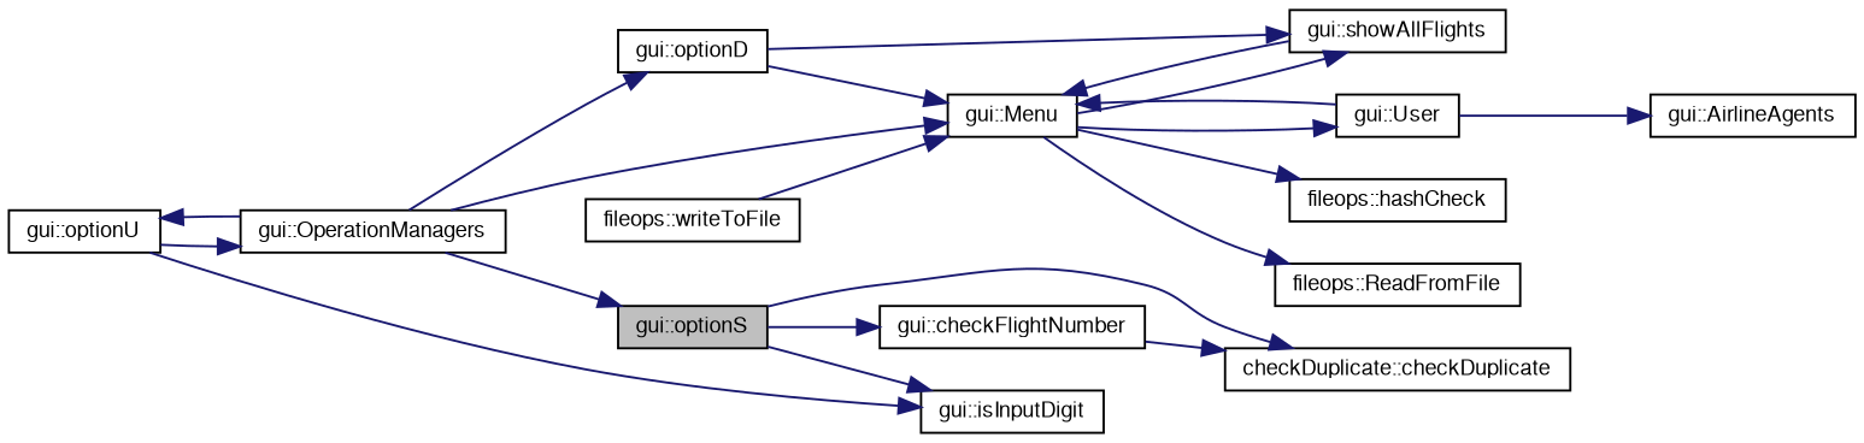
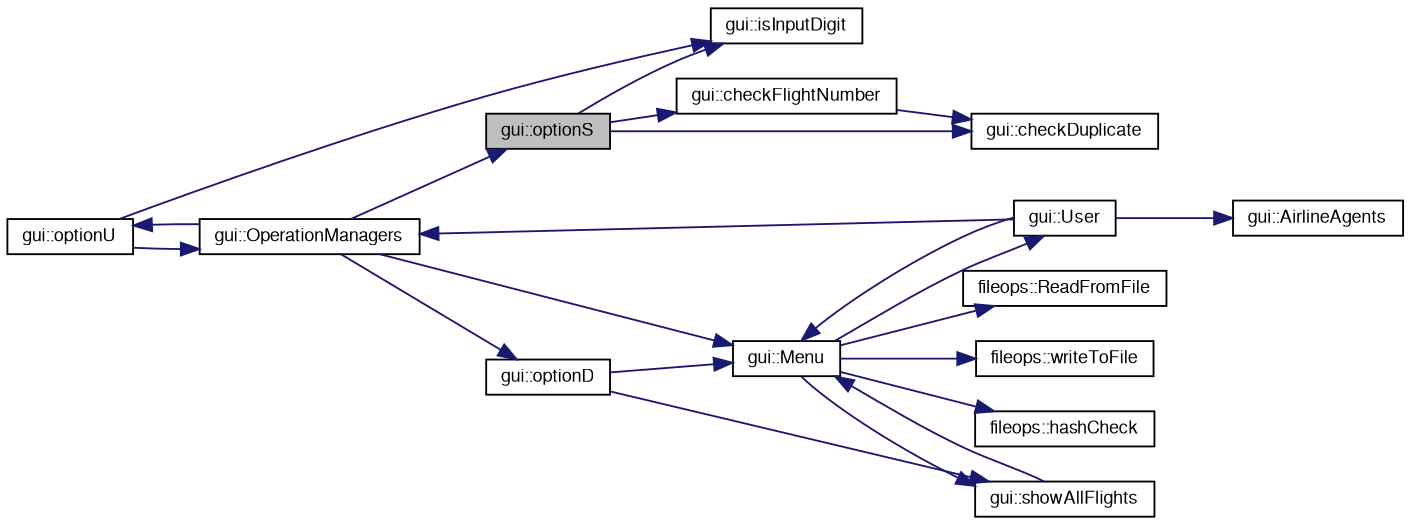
  digraph {
    rankdir=LR
    node [color=black fillcolor=white fontname=FreeSans fontsize=10 shape=record style=filled]
    edge [color=midnightblue fontname=FreeSans fontsize=10 labelfontname=FreeSans labelfontsize=10 style=solid]
    n1 [fillcolor=grey75 fontcolor=black height=0.2 label="gui::optionS" width=0.4]
    n2 [height=0.2 label="gui::checkFlightNumber" width=0.4]
    n3 [height=0.2 label="gui::isInputDigit" width=0.4]
-   n4 [height=0.2 label="checkDuplicate::checkDuplicate" width=0.4]
+   n4 [height=0.2 label="gui::checkDuplicate" width=0.4]
    n5 [height=0.2 label="gui::OperationManagers" width=0.4]
    n6 [height=0.2 label="gui::Menu" width=0.4]
    n7 [height=0.2 label="gui::optionD" width=0.4]
    n8 [height=0.2 label="gui::optionU" width=0.4]
    n9 [height=0.2 label="fileops::hashCheck" width=0.4]
    n10 [height=0.2 label="fileops::ReadFromFile" width=0.4]
    n11 [height=0.2 label="gui::showAllFlights" width=0.4]
    n12 [height=0.2 label="gui::User" width=0.4]
    n13 [height=0.2 label="fileops::writeToFile" width=0.4]
    n14 [height=0.2 label="gui::AirlineAgents" width=0.4]
    n1 -> n2
    n1 -> n3
    n1 -> n4
    n2 -> n4
    n5 -> n1
    n5 -> n6
    n5 -> n7
    n5 -> n8
    n6 -> n9
    n6 -> n10
    n6 -> n11
    n6 -> n12
-   n13 -> n6
+   n6 -> n13
    n7 -> n6
    n7 -> n11
    n8 -> n3
    n8 -> n5
    n11 -> n6
+   n12 -> n5
    n12 -> n6
    n12 -> n14
  }
